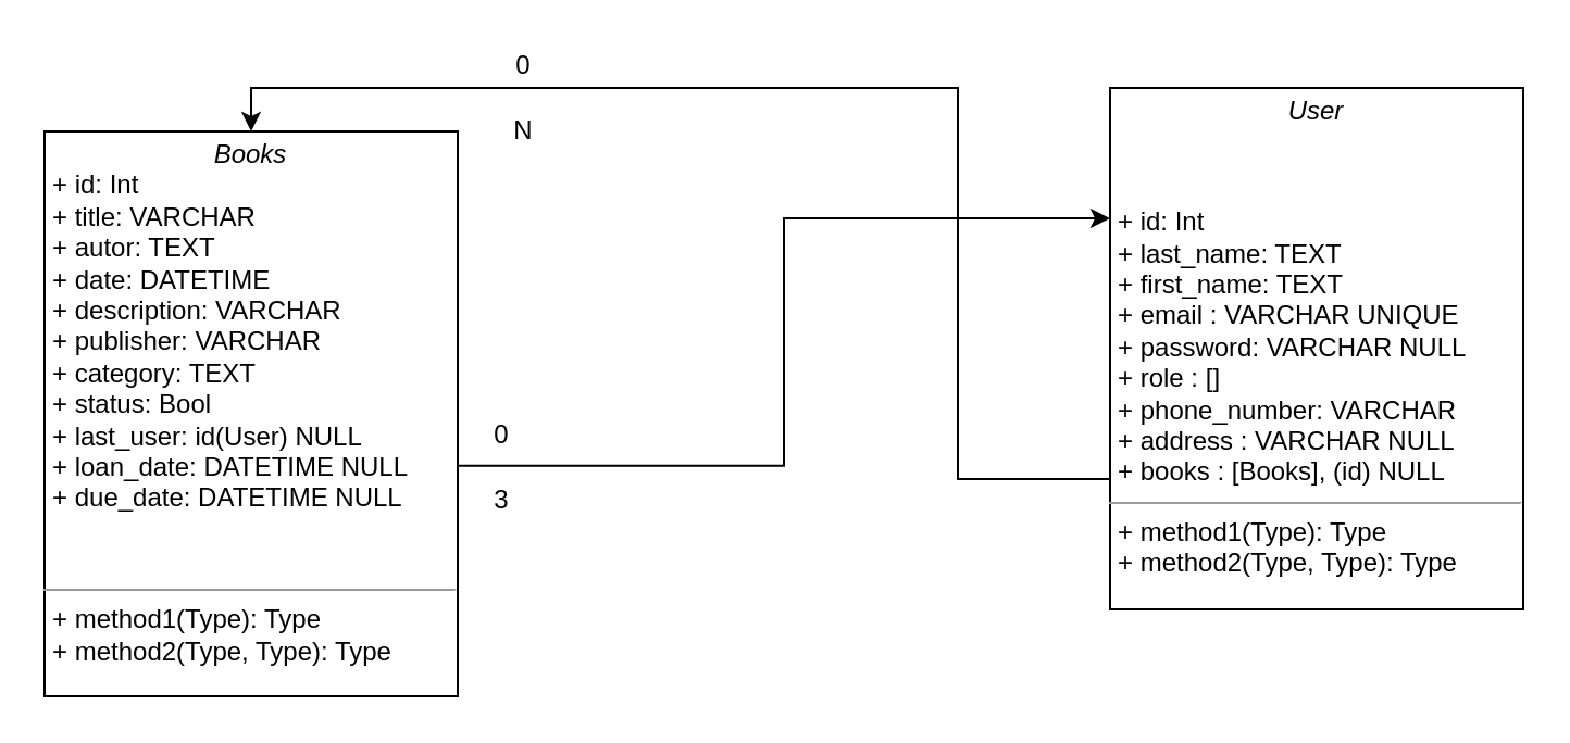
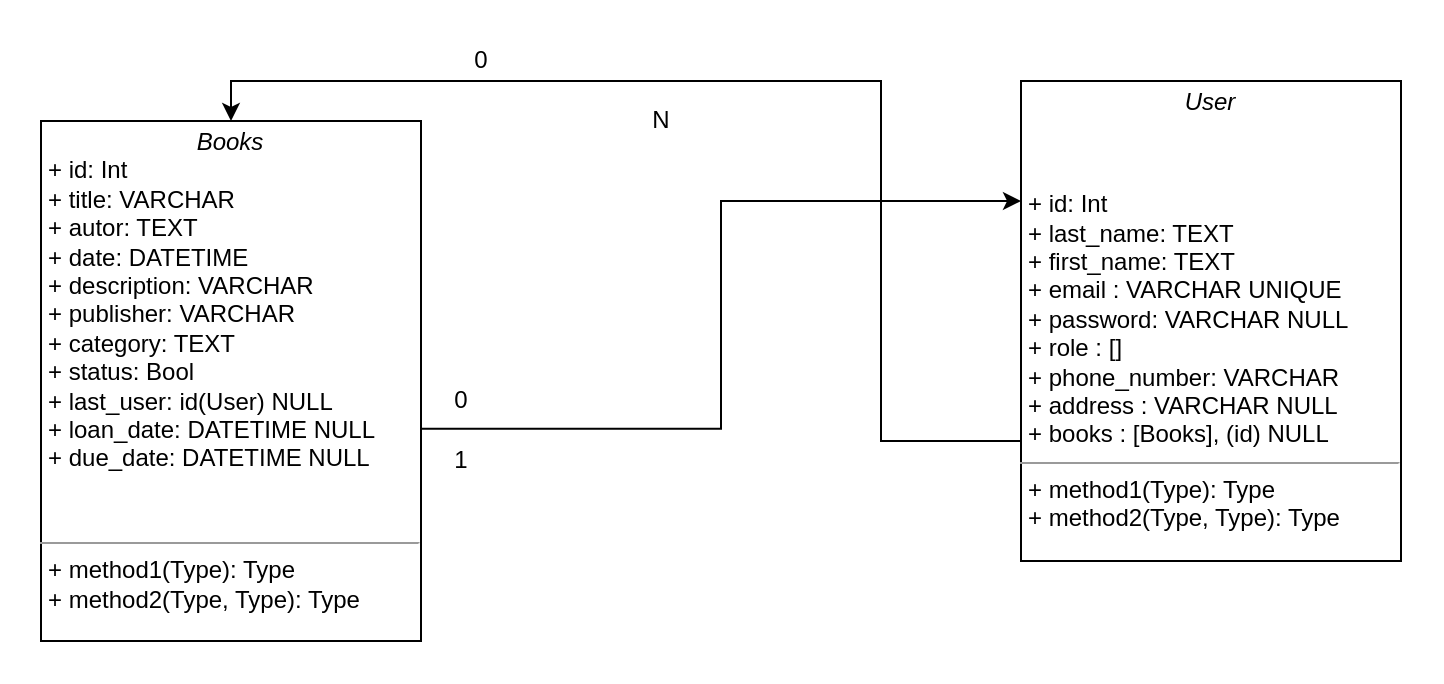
  <mxCell id="0" />
  <mxCell id="1" parent="0" />
  <mxCell id="2" style="edgeStyle=orthogonalEdgeStyle;rounded=0;orthogonalLoop=1;jettySize=auto;html=1;entryX=0;entryY=0.25;entryDx=0;entryDy=0;exitX=1;exitY=0.592;exitDx=0;exitDy=0;exitPerimeter=0;" edge="1" parent="1" source="3" target="5"><mxGeometry relative="1" as="geometry"><mxPoint x="440" y="180" as="targetPoint" /></mxGeometry></mxCell>
  <mxCell id="3" value="&lt;p style=&quot;margin: 0px ; margin-top: 4px ; text-align: center&quot;&gt;&lt;i&gt;Books&lt;/i&gt;&lt;/p&gt;&lt;p style=&quot;margin: 0px ; margin-left: 4px&quot;&gt;+ id: Int&lt;br&gt;+ title: VARCHAR&lt;/p&gt;&lt;p style=&quot;margin: 0px ; margin-left: 4px&quot;&gt;+ autor: TEXT&lt;/p&gt;&lt;p style=&quot;margin: 0px ; margin-left: 4px&quot;&gt;+ date: DATETIME&lt;/p&gt;&lt;p style=&quot;margin: 0px ; margin-left: 4px&quot;&gt;+ description: VARCHAR&lt;/p&gt;&lt;p style=&quot;margin: 0px ; margin-left: 4px&quot;&gt;+ publisher: VARCHAR&lt;/p&gt;&lt;p style=&quot;margin: 0px ; margin-left: 4px&quot;&gt;+ category: TEXT&lt;/p&gt;&lt;p style=&quot;margin: 0px ; margin-left: 4px&quot;&gt;+ status: Bool&lt;/p&gt;&lt;p style=&quot;margin: 0px ; margin-left: 4px&quot;&gt;+ last_user: id(User) NULL&lt;/p&gt;&lt;p style=&quot;margin: 0px ; margin-left: 4px&quot;&gt;+ loan_date: DATETIME NULL&lt;/p&gt;&lt;p style=&quot;margin: 0px ; margin-left: 4px&quot;&gt;+ due_date: DATETIME NULL&lt;/p&gt;&lt;p style=&quot;margin: 0px ; margin-left: 4px&quot;&gt;&lt;br&gt;&lt;/p&gt;&lt;p style=&quot;margin: 0px ; margin-left: 4px&quot;&gt;&lt;br&gt;&lt;/p&gt;&lt;hr size=&quot;1&quot;&gt;&lt;p style=&quot;margin: 0px ; margin-left: 4px&quot;&gt;+ method1(Type): Type&lt;br&gt;+ method2(Type, Type): Type&lt;/p&gt;" style="verticalAlign=top;align=left;overflow=fill;fontSize=12;fontFamily=Helvetica;html=1;rounded=0;shadow=0;comic=0;labelBackgroundColor=none;strokeWidth=1" vertex="1" parent="1"><mxGeometry x="20" y="60" width="190" height="260" as="geometry" /></mxCell>
  <mxCell id="4" style="edgeStyle=orthogonalEdgeStyle;rounded=0;orthogonalLoop=1;jettySize=auto;html=1;entryX=0.5;entryY=0;entryDx=0;entryDy=0;" edge="1" parent="1" target="3"><mxGeometry relative="1" as="geometry"><mxPoint x="520" y="210" as="sourcePoint" /><Array as="points"><mxPoint x="520" y="220" /><mxPoint x="440" y="220" /><mxPoint x="440" y="40" /><mxPoint x="115" y="40" /></Array></mxGeometry></mxCell>
  <mxCell id="5" value="&lt;p style=&quot;margin: 0px ; margin-top: 4px ; text-align: center&quot;&gt;&lt;i&gt;User&lt;/i&gt;&lt;/p&gt;&lt;p style=&quot;margin: 0px ; margin-top: 4px ; text-align: center&quot;&gt;&lt;i&gt;&lt;br&gt;&lt;/i&gt;&lt;/p&gt;&lt;p style=&quot;margin: 0px ; margin-top: 4px ; text-align: center&quot;&gt;&lt;i&gt;&lt;br&gt;&lt;/i&gt;&lt;/p&gt;&lt;p style=&quot;margin: 0px ; margin-left: 4px&quot;&gt;+ id: Int&lt;br&gt;+ last_name: TEXT&lt;/p&gt;&lt;p style=&quot;margin: 0px ; margin-left: 4px&quot;&gt;+ first_name: TEXT&lt;/p&gt;&lt;p style=&quot;margin: 0px ; margin-left: 4px&quot;&gt;+ email : VARCHAR UNIQUE&lt;/p&gt;&lt;p style=&quot;margin: 0px ; margin-left: 4px&quot;&gt;+ password: VARCHAR NULL&lt;/p&gt;&lt;p style=&quot;margin: 0px 0px 0px 4px&quot;&gt;+ role : []&lt;/p&gt;&lt;p style=&quot;margin: 0px 0px 0px 4px&quot;&gt;&lt;span&gt;+ phone_number: VARCHAR&lt;/span&gt;&lt;br&gt;&lt;/p&gt;&lt;p style=&quot;margin: 0px ; margin-left: 4px&quot;&gt;&lt;span&gt;+ address : VARCHAR NULL&lt;/span&gt;&lt;br&gt;&lt;/p&gt;&lt;p style=&quot;margin: 0px ; margin-left: 4px&quot;&gt;+ books : [Books], (id) NULL&lt;/p&gt;&lt;hr size=&quot;1&quot;&gt;&lt;p style=&quot;margin: 0px ; margin-left: 4px&quot;&gt;+ method1(Type): Type&lt;br&gt;+ method2(Type, Type): Type&lt;/p&gt;" style="verticalAlign=top;align=left;overflow=fill;fontSize=12;fontFamily=Helvetica;html=1;rounded=0;shadow=0;comic=0;labelBackgroundColor=none;strokeWidth=1" vertex="1" parent="1"><mxGeometry x="510" y="40" width="190" height="240" as="geometry" /></mxCell>
  <mxCell id="6" value="0" style="text;html=1;align=center;verticalAlign=middle;resizable=0;points=[];autosize=1;strokeColor=none;fillColor=none;" vertex="1" parent="1"><mxGeometry x="230" y="20" width="20" height="20" as="geometry" /></mxCell>
- <mxCell id="7" value="N" style="text;html=1;align=center;verticalAlign=middle;resizable=0;points=[];autosize=1;strokeColor=none;fillColor=none;" vertex="1" parent="1"><mxGeometry x="230" y="50" width="20" height="20" as="geometry" /></mxCell>
+ <mxCell id="7" value="N" style="text;html=1;align=center;verticalAlign=middle;resizable=0;points=[];autosize=1;strokeColor=none;fillColor=none;" vertex="1" parent="1"><mxGeometry x="320" y="50" width="20" height="20" as="geometry" /></mxCell>
  <mxCell id="8" value="0" style="text;html=1;align=center;verticalAlign=middle;resizable=0;points=[];autosize=1;strokeColor=none;fillColor=none;" vertex="1" parent="1"><mxGeometry x="220" y="190" width="20" height="20" as="geometry" /></mxCell>
- <mxCell id="9" value="3" style="text;html=1;align=center;verticalAlign=middle;resizable=0;points=[];autosize=1;strokeColor=none;fillColor=none;" vertex="1" parent="1"><mxGeometry x="220" y="220" width="20" height="20" as="geometry" /></mxCell>
+ <mxCell id="9" value="1" style="text;html=1;align=center;verticalAlign=middle;resizable=0;points=[];autosize=1;strokeColor=none;fillColor=none;" vertex="1" parent="1"><mxGeometry x="220" y="220" width="20" height="20" as="geometry" /></mxCell>
